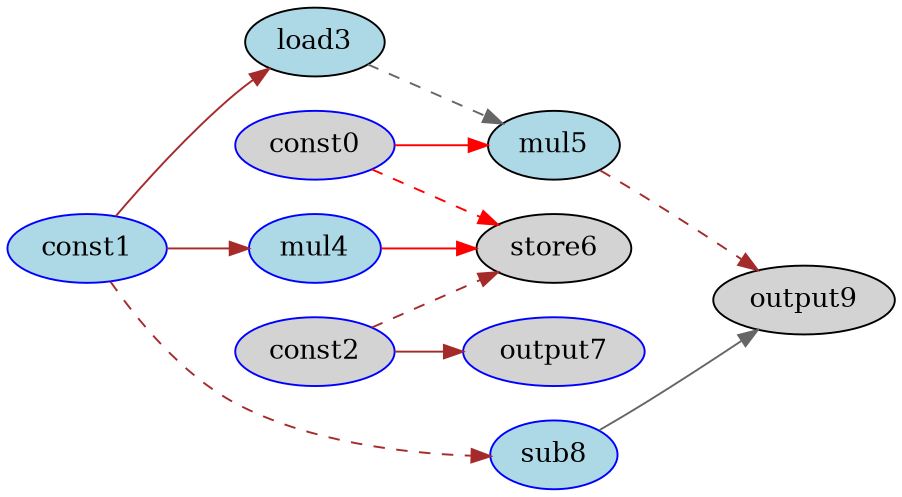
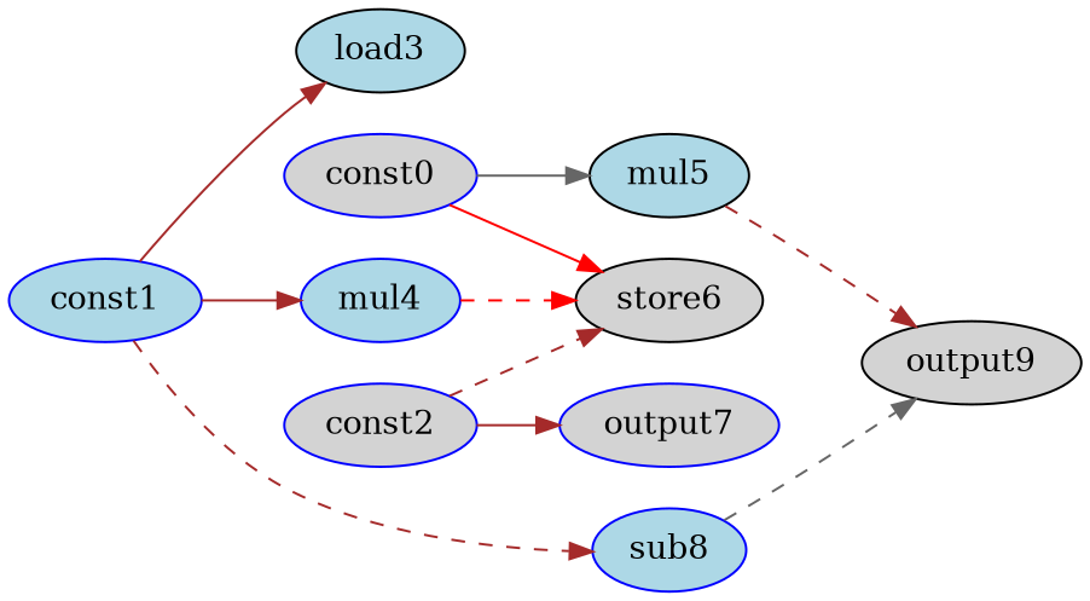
  digraph {
    rankdir=LR
    node [color=blue fillcolor=lightblue opcode=const style=filled]
    edge [color=brown operand=0 style=solid]
    mul5 [color=black opcode=mul]
    const0 [fillcolor=lightgrey]
    store6 [color=black fillcolor=lightgrey opcode=store]
    output9 [color=black fillcolor=lightgrey opcode=output]
    const1
    load3 [color=black opcode=load]
    mul4 [opcode=mul]
    sub8 [opcode=sub]
    const2 [fillcolor=lightgrey]
    output7 [fillcolor=lightgrey opcode=output]
    mul5 -> output9 [operand=1 style=dashed]
-   const0 -> mul5 [color=red]
-   const0 -> store6 [color=red style=dashed]
+   const0 -> mul5 [color=gray40]
+   const0 -> store6 [color=red]
    const1 -> load3
    const1 -> mul4
    const1 -> sub8 [style=dashed]
-   load3 -> mul5 [color=gray40 operand=1 style=dashed]
-   mul4 -> store6 [color=red operand=1]
-   sub8 -> output9 [color=gray40]
+   mul4 -> store6 [color=red operand=1 style=dashed]
+   sub8 -> output9 [color=gray40 style=dashed]
    const2 -> store6 [operand=1 style=dashed]
    const2 -> output7
  }
